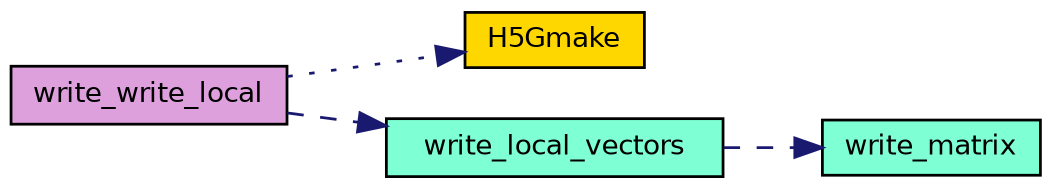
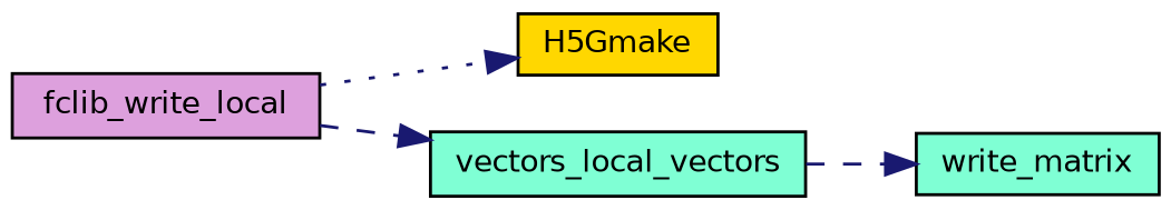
  digraph {
    rankdir=LR
    node [color=black fillcolor=aquamarine fontname=Helvetica fontsize=10 shape=record style=filled]
    edge [color=midnightblue fontname=Helvetica fontsize=10 labelfontname=Helvetica labelfontsize=10 style=dashed]
-   n1 [fillcolor=plum fontcolor=black height=0.2 label=write_write_local width=0.4]
+   n1 [fillcolor=plum fontcolor=black height=0.2 label=fclib_write_local width=0.4]
    n2 [fillcolor=gold height=0.2 label=H5Gmake width=0.4]
-   n3 [height=0.2 label=write_local_vectors width=0.4]
+   n3 [height=0.2 label=vectors_local_vectors width=0.4]
    n4 [height=0.2 label=write_matrix width=0.4]
    n1 -> n2 [style=dotted]
    n1 -> n3
    n3 -> n4
  }
